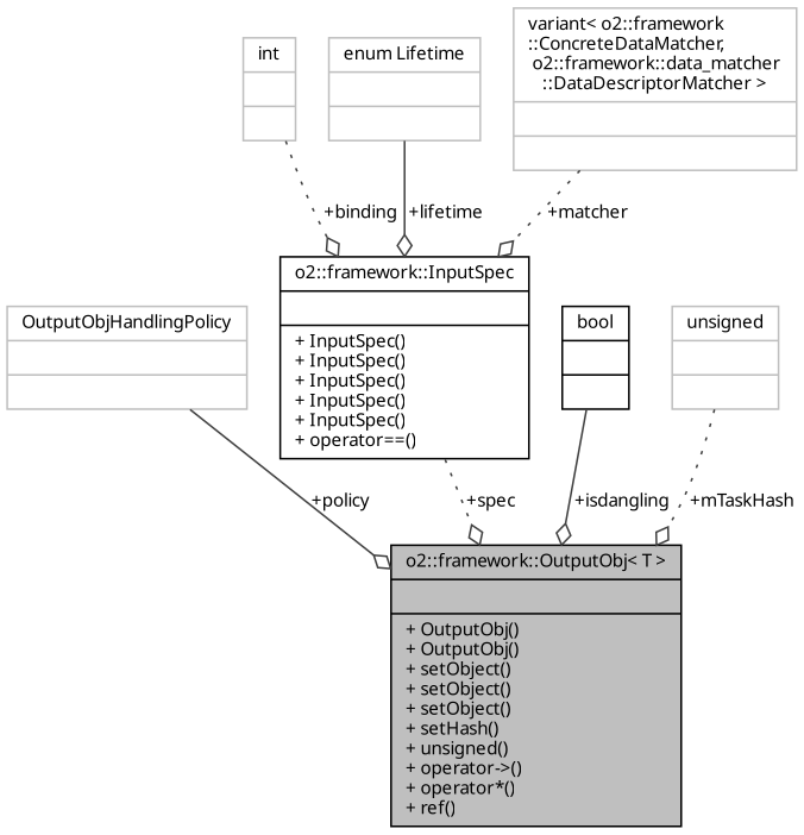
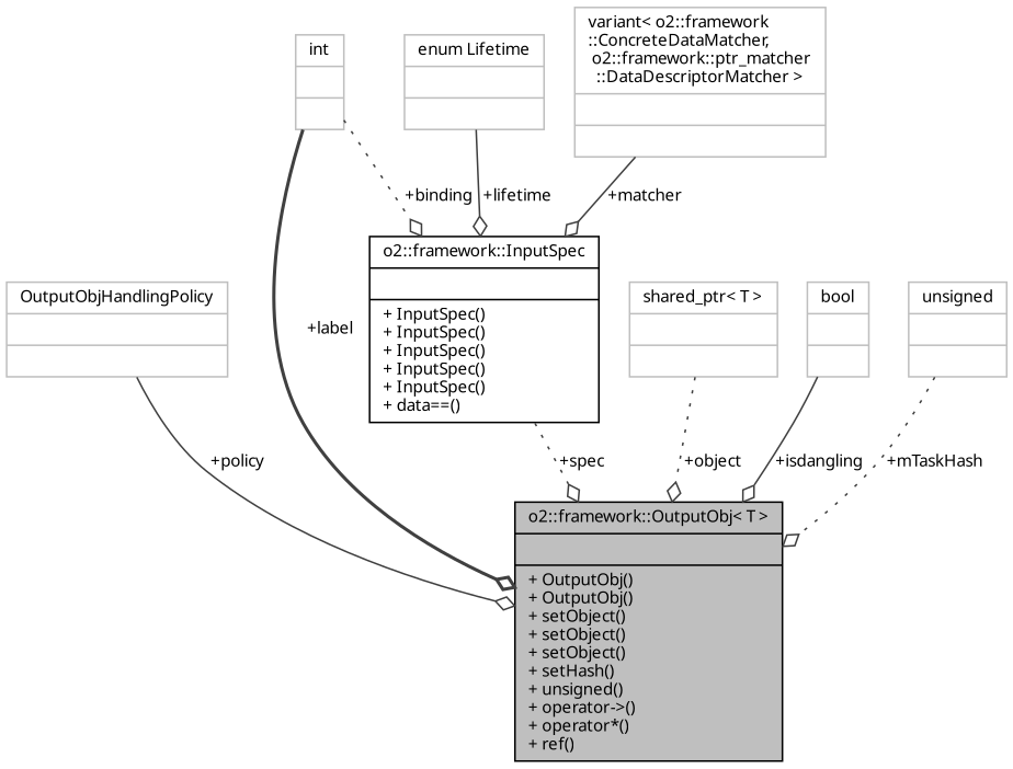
  digraph {
    fontname="Noto Sans"
    node [color=grey75 fontname="Noto Sans" fontsize=10 shape=record]
    edge [arrowhead=odiamond color=grey25 fontname="Noto Sans" fontsize=10 labelfontname=Helvetica labelfontsize=10 style=dotted]
    n1 [color=black fillcolor=grey75 fontcolor=black height=0.2 label="{o2::framework::OutputObj\< T \>\n||+ OutputObj()\l+ OutputObj()\l+ setObject()\l+ setObject()\l+ setObject()\l+ setHash()\l+ unsigned()\l+ operator-\>()\l+ operator*()\l+ ref()\l}" style=filled width=0.4]
    n2 [height=0.2 label="{OutputObjHandlingPolicy\n||}" width=0.4]
    n3 [height=0.2 label="{int\n||}" width=0.4]
-   n4 [color=black height=0.2 label="{o2::framework::InputSpec\n||+ InputSpec()\l+ InputSpec()\l+ InputSpec()\l+ InputSpec()\l+ InputSpec()\l+ operator==()\l}" width=0.4]
-   n6 [color=black height=0.2 label="{bool\n||}" width=0.4]
+   n4 [color=black height=0.2 label="{o2::framework::InputSpec\n||+ InputSpec()\l+ InputSpec()\l+ InputSpec()\l+ InputSpec()\l+ InputSpec()\l+ data==()\l}" width=0.4]
+   n5 [height=0.2 label="{shared_ptr\< T \>\n||}" width=0.4]
+   n6 [height=0.2 label="{bool\n||}" width=0.4]
    n7 [height=0.2 label="{enum Lifetime\n||}" width=0.4]
-   n8 [height=0.2 label="{variant\< o2::framework\l::ConcreteDataMatcher,\l o2::framework::data_matcher\l::DataDescriptorMatcher \>\n||}" width=0.4]
+   n8 [height=0.2 label="{variant\< o2::framework\l::ConcreteDataMatcher,\l o2::framework::ptr_matcher\l::DataDescriptorMatcher \>\n||}" width=0.4]
    n9 [height=0.2 label="{unsigned\n||}" width=0.4]
    n2 -> n1 [label=" +policy" style=solid]
+   n3 -> n1 [label=" +label" style=bold]
    n3 -> n4 [label=" +binding"]
    n4 -> n1 [label=" +spec"]
+   n5 -> n1 [label=" +object"]
    n6 -> n1 [label=" +isdangling" style=solid]
    n7 -> n4 [label=" +lifetime" style=solid]
-   n8 -> n4 [label=" +matcher"]
+   n8 -> n4 [label=" +matcher" style=solid]
    n9 -> n1 [label=" +mTaskHash"]
  }
